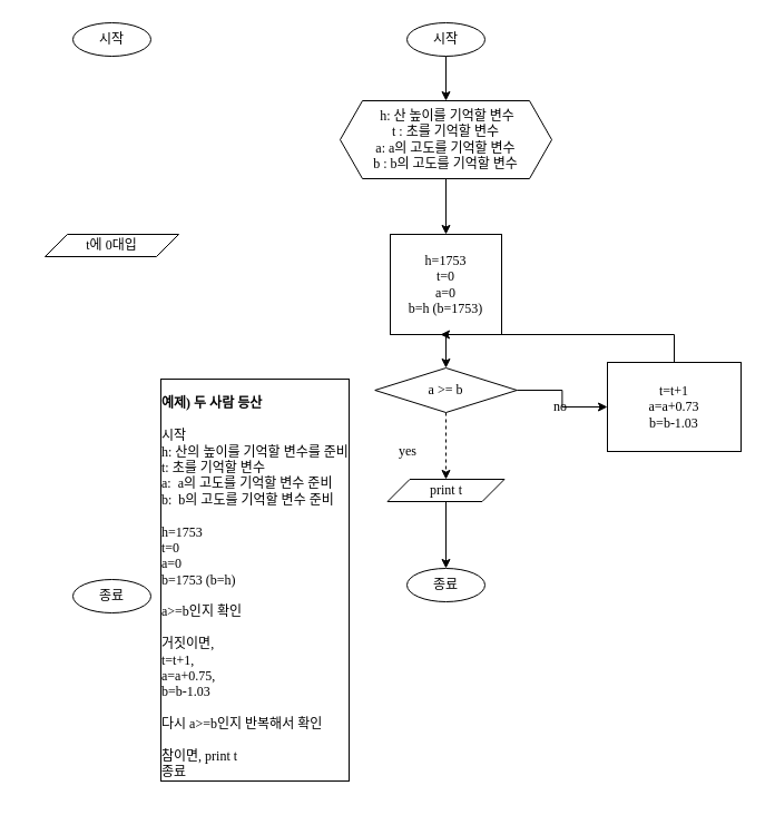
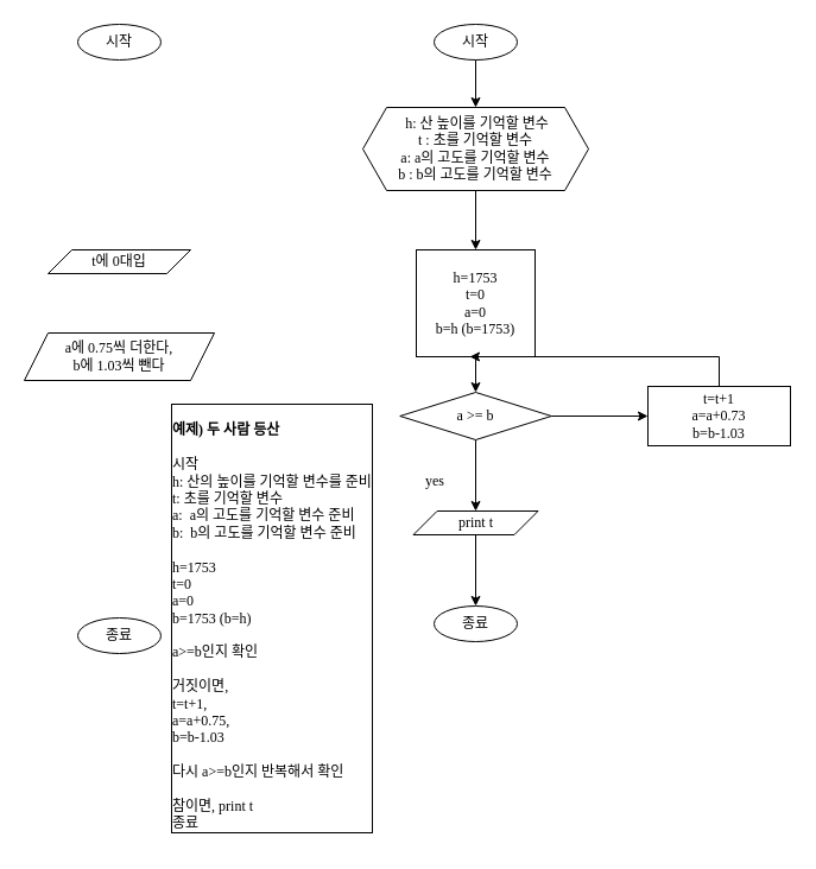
  <mxCell id="0" />
  <mxCell id="1" parent="0" />
  <mxCell id="2" value="시작" style="ellipse;whiteSpace=wrap;html=1;fontFamily=Verdana;" vertex="1" parent="1"><mxGeometry x="65" y="20" width="70" height="30" as="geometry" /></mxCell>
  <mxCell id="3" value="종료" style="ellipse;whiteSpace=wrap;html=1;fontFamily=Verdana;" vertex="1" parent="1"><mxGeometry x="65" y="520" width="70" height="30" as="geometry" /></mxCell>
  <mxCell id="4" value="t에 0대입" style="shape=parallelogram;perimeter=parallelogramPerimeter;whiteSpace=wrap;html=1;fixedSize=1;fontFamily=Verdana;" vertex="1" parent="1"><mxGeometry x="40" y="210" width="120" height="20" as="geometry" /></mxCell>
+ <mxCell id="5" value="a에 0.75씩 더한다,&lt;br&gt;b에 1.03씩 뺀다" style="shape=parallelogram;perimeter=parallelogramPerimeter;whiteSpace=wrap;html=1;fixedSize=1;fontFamily=Verdana;" vertex="1" parent="1"><mxGeometry x="20" y="280" width="160" height="40" as="geometry" /></mxCell>
  <mxCell id="6" style="edgeStyle=orthogonalEdgeStyle;rounded=0;orthogonalLoop=1;jettySize=auto;html=1;exitX=0.5;exitY=1;exitDx=0;exitDy=0;entryX=0.5;entryY=0;entryDx=0;entryDy=0;fontFamily=Verdana;" edge="1" parent="1" source="7" target="12"><mxGeometry relative="1" as="geometry" /></mxCell>
  <mxCell id="7" value="&amp;nbsp;h: 산 높이를 기억할 변수&lt;br&gt;t : 초를 기억할 변수&lt;br&gt;a: a의 고도를 기억할 변수&lt;br&gt;b : b의 고도를 기억할 변수" style="shape=hexagon;perimeter=hexagonPerimeter2;whiteSpace=wrap;html=1;fixedSize=1;fontFamily=Verdana;" vertex="1" parent="1"><mxGeometry x="305" y="90" width="190" height="70" as="geometry" /></mxCell>
  <mxCell id="8" style="edgeStyle=orthogonalEdgeStyle;rounded=0;orthogonalLoop=1;jettySize=auto;html=1;exitX=0.5;exitY=1;exitDx=0;exitDy=0;entryX=0.5;entryY=0;entryDx=0;entryDy=0;fontFamily=Verdana;" edge="1" parent="1" source="9" target="7"><mxGeometry relative="1" as="geometry" /></mxCell>
  <mxCell id="9" value="시작" style="ellipse;whiteSpace=wrap;html=1;fontFamily=Verdana;" vertex="1" parent="1"><mxGeometry x="365" y="20" width="70" height="30" as="geometry" /></mxCell>
  <mxCell id="10" value="종료" style="ellipse;whiteSpace=wrap;html=1;fontFamily=Verdana;" vertex="1" parent="1"><mxGeometry x="365" y="510" width="70" height="30" as="geometry" /></mxCell>
  <mxCell id="11" style="edgeStyle=orthogonalEdgeStyle;rounded=0;orthogonalLoop=1;jettySize=auto;html=1;exitX=0.5;exitY=1;exitDx=0;exitDy=0;entryX=0.5;entryY=0;entryDx=0;entryDy=0;fontFamily=Verdana;" edge="1" parent="1" source="12" target="15"><mxGeometry relative="1" as="geometry" /></mxCell>
  <mxCell id="12" value="h=1753&lt;br&gt;t=0&lt;br&gt;a=0&lt;br&gt;b=h (b=1753)" style="rounded=0;whiteSpace=wrap;html=1;fontFamily=Verdana;" vertex="1" parent="1"><mxGeometry x="350" y="210" width="100" height="90" as="geometry" /></mxCell>
- <mxCell id="13" style="edgeStyle=orthogonalEdgeStyle;rounded=0;orthogonalLoop=1;jettySize=auto;html=1;exitX=0.5;exitY=1;exitDx=0;exitDy=0;entryX=0.5;entryY=0;entryDx=0;entryDy=0;fontFamily=Verdana;dashed=1;" edge="1" parent="1" source="15" target="17"><mxGeometry relative="1" as="geometry" /></mxCell>
+ <mxCell id="13" style="edgeStyle=orthogonalEdgeStyle;rounded=0;orthogonalLoop=1;jettySize=auto;html=1;exitX=0.5;exitY=1;exitDx=0;exitDy=0;entryX=0.5;entryY=0;entryDx=0;entryDy=0;fontFamily=Verdana;" edge="1" parent="1" source="15" target="17"><mxGeometry relative="1" as="geometry" /></mxCell>
  <mxCell id="14" style="edgeStyle=orthogonalEdgeStyle;rounded=0;orthogonalLoop=1;jettySize=auto;html=1;exitX=1;exitY=0.5;exitDx=0;exitDy=0;fontFamily=Verdana;" edge="1" parent="1" source="15" target="20"><mxGeometry relative="1" as="geometry" /></mxCell>
  <mxCell id="15" value="a &amp;gt;= b" style="rhombus;whiteSpace=wrap;html=1;fontFamily=Verdana;" vertex="1" parent="1"><mxGeometry x="336.25" y="330" width="127.5" height="40" as="geometry" /></mxCell>
  <mxCell id="16" style="edgeStyle=orthogonalEdgeStyle;rounded=0;orthogonalLoop=1;jettySize=auto;html=1;exitX=0.5;exitY=1;exitDx=0;exitDy=0;entryX=0.5;entryY=0;entryDx=0;entryDy=0;fontFamily=Verdana;" edge="1" parent="1" source="17" target="10"><mxGeometry relative="1" as="geometry" /></mxCell>
  <mxCell id="17" value="print t" style="shape=parallelogram;perimeter=parallelogramPerimeter;whiteSpace=wrap;html=1;fixedSize=1;fontFamily=Verdana;" vertex="1" parent="1"><mxGeometry x="347.5" y="430" width="105" height="20" as="geometry" /></mxCell>
  <mxCell id="18" value="yes" style="text;html=1;strokeColor=none;fillColor=none;align=center;verticalAlign=middle;whiteSpace=wrap;rounded=0;fontFamily=Verdana;" vertex="1" parent="1"><mxGeometry x="347.5" y="390" width="36" height="30" as="geometry" /></mxCell>
  <mxCell id="19" style="edgeStyle=orthogonalEdgeStyle;rounded=0;orthogonalLoop=1;jettySize=auto;html=1;exitX=0.5;exitY=0;exitDx=0;exitDy=0;fontFamily=Verdana;" edge="1" parent="1" source="20"><mxGeometry relative="1" as="geometry"><mxPoint x="395" y="300" as="targetPoint" /><Array as="points"><mxPoint x="605" y="300" /><mxPoint x="406" y="300" /></Array></mxGeometry></mxCell>
- <mxCell id="20" value="t=t+1&lt;br&gt;a=a+0.73&lt;br&gt;b=b-1.03" style="rounded=0;whiteSpace=wrap;html=1;fontFamily=Verdana;" vertex="1" parent="1"><mxGeometry x="545" y="325" width="120" height="80" as="geometry" /></mxCell>
- <mxCell id="21" value="no" style="text;html=1;strokeColor=none;fillColor=none;align=center;verticalAlign=middle;whiteSpace=wrap;rounded=0;fontFamily=Verdana;" vertex="1" parent="1"><mxGeometry x="485" y="350" width="36" height="30" as="geometry" /></mxCell>
+ <mxCell id="20" value="t=t+1&lt;br&gt;a=a+0.73&lt;br&gt;b=b-1.03" style="rounded=0;whiteSpace=wrap;html=1;fontFamily=Verdana;" vertex="1" parent="1"><mxGeometry x="545" y="325" width="120" height="50" as="geometry" /></mxCell>
  <mxCell id="22" value="&lt;font&gt;&lt;br&gt;&lt;b&gt;예제) 두 사람 등산&lt;/b&gt;&lt;br&gt;&lt;br&gt;시작&lt;br&gt;h: 산의 높이를 기억할 변수를 준비&lt;br&gt;t: 초를 기억할 변수&lt;br&gt;a:&amp;nbsp; a의 고도를 기억할 변수 준비&lt;br&gt;b:&amp;nbsp; b의 고도를 기억할 변수 준비&lt;br&gt;&lt;br&gt;h=1753&lt;br&gt;t=0&lt;br&gt;a=0&lt;br&gt;b=1753 (b=h)&lt;br&gt;&lt;br&gt;a&amp;gt;=b인지 확인&lt;br&gt;&lt;br&gt;거짓이면,&amp;nbsp;&lt;br&gt;t=t+1,&lt;br&gt;a=a+0.75,&lt;br&gt;b=b-1.03&lt;br&gt;&lt;br&gt;다시 a&amp;gt;=b인지 반복해서 확인&lt;br&gt;&lt;br&gt;참이면, print t&lt;br&gt;종료&lt;br&gt;&lt;/font&gt;" style="text;html=1;strokeColor=none;fillColor=none;spacing=5;spacingTop=-20;whiteSpace=wrap;overflow=hidden;rounded=0;fontFamily=Verdana;labelBorderColor=default;" vertex="1" parent="1"><mxGeometry x="138.75" y="350" width="211.25" height="360" as="geometry" /></mxCell>
